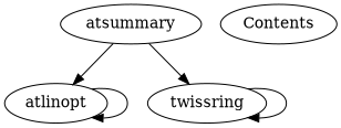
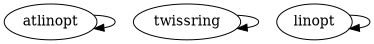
  digraph {
    atlinopt
-   atsummary
    twissring
-   Contents
+   linopt
    atlinopt -> atlinopt
-   atsummary -> atlinopt
-   atsummary -> twissring
    twissring -> twissring
+   linopt -> linopt
  }
